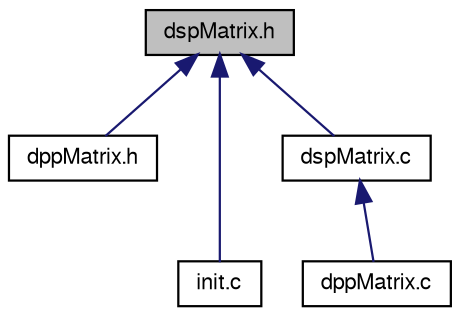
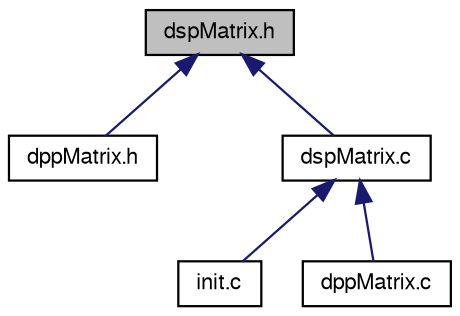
  digraph {
    node [color=black fillcolor=white fontname=FreeSans fontsize=10 shape=record style=filled]
    edge [color=midnightblue dir=back fontname=FreeSans fontsize=10 labelfontname=FreeSans labelfontsize=10 style=solid]
    n1 [fillcolor=grey75 fontcolor=black height=0.2 label="dspMatrix.h" width=0.4]
    n2 [height=0.2 label="dppMatrix.h" width=0.4]
    n3 [height=0.2 label="init.c" width=0.4]
    n4 [height=0.2 label="dspMatrix.c" width=0.4]
    n5 [height=0.2 label="dppMatrix.c" width=0.4]
    n1 -> n2
-   n1 -> n3
+   n4 -> n3
    n1 -> n4
    n4 -> n5
  }
